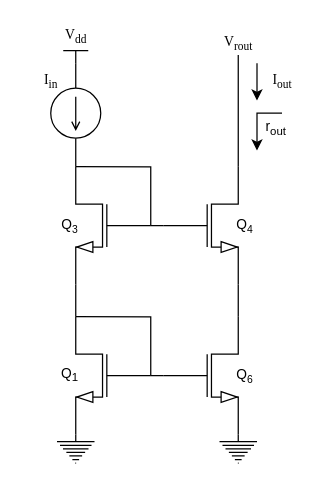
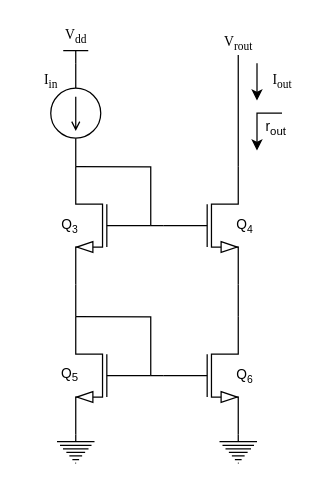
  <mxCell id="0" />
  <mxCell id="1" parent="0" />
  <mxCell id="2" style="edgeStyle=orthogonalEdgeStyle;shape=connector;curved=0;rounded=0;jumpStyle=arc;html=1;exitX=1;exitY=0;exitDx=0;exitDy=0;exitPerimeter=0;strokeColor=default;align=center;verticalAlign=middle;fontFamily=Helvetica;fontSize=11;fontColor=default;labelBackgroundColor=default;endArrow=none;endFill=0;entryX=1;entryY=0.5;entryDx=0;entryDy=0;entryPerimeter=0;" edge="1" parent="1" source="3" target="15"><mxGeometry relative="1" as="geometry"><mxPoint x="59.793" y="90" as="targetPoint" /></mxGeometry></mxCell>
  <mxCell id="3" value="" style="verticalLabelPosition=bottom;shadow=0;dashed=0;align=center;html=1;verticalAlign=top;shape=mxgraph.electrical.transistors.nmos;pointerEvents=1;flipH=1;" vertex="1" parent="1"><mxGeometry x="60" y="130" width="60" height="100" as="geometry" /></mxCell>
  <mxCell id="4" value="" style="verticalLabelPosition=bottom;shadow=0;dashed=0;align=center;html=1;verticalAlign=top;shape=mxgraph.electrical.transistors.nmos;pointerEvents=1;flipH=1;" vertex="1" parent="1"><mxGeometry x="60" y="250" width="60" height="100" as="geometry" /></mxCell>
  <mxCell id="5" style="edgeStyle=orthogonalEdgeStyle;html=1;exitX=1;exitY=1;exitDx=0;exitDy=0;exitPerimeter=0;entryX=1;entryY=0;entryDx=0;entryDy=0;entryPerimeter=0;endArrow=none;endFill=0;jumpStyle=arc;rounded=0;curved=0;" edge="1" parent="1" source="3" target="4"><mxGeometry relative="1" as="geometry" /></mxCell>
  <mxCell id="6" style="edgeStyle=orthogonalEdgeStyle;shape=connector;curved=0;rounded=0;jumpStyle=arc;html=1;exitX=1;exitY=0;exitDx=0;exitDy=0;exitPerimeter=0;strokeColor=default;align=center;verticalAlign=middle;fontFamily=Helvetica;fontSize=11;fontColor=default;labelBackgroundColor=default;endArrow=none;endFill=0;" edge="1" parent="1" source="7"><mxGeometry relative="1" as="geometry"><mxPoint x="190" y="40" as="targetPoint" /></mxGeometry></mxCell>
  <mxCell id="7" value="" style="verticalLabelPosition=bottom;shadow=0;dashed=0;align=center;html=1;verticalAlign=top;shape=mxgraph.electrical.transistors.nmos;pointerEvents=1;flipH=0;" vertex="1" parent="1"><mxGeometry x="130" y="130" width="60" height="100" as="geometry" /></mxCell>
  <mxCell id="8" value="" style="verticalLabelPosition=bottom;shadow=0;dashed=0;align=center;html=1;verticalAlign=top;shape=mxgraph.electrical.transistors.nmos;pointerEvents=1;flipH=0;" vertex="1" parent="1"><mxGeometry x="130" y="250" width="60" height="100" as="geometry" /></mxCell>
  <mxCell id="9" style="edgeStyle=orthogonalEdgeStyle;shape=connector;curved=0;rounded=0;jumpStyle=arc;html=1;exitX=0;exitY=0.5;exitDx=0;exitDy=0;exitPerimeter=0;entryX=0;entryY=0.5;entryDx=0;entryDy=0;entryPerimeter=0;strokeColor=default;align=center;verticalAlign=middle;fontFamily=Helvetica;fontSize=11;fontColor=default;labelBackgroundColor=default;endArrow=none;endFill=0;" edge="1" parent="1" source="8" target="4"><mxGeometry relative="1" as="geometry" /></mxCell>
  <mxCell id="10" style="edgeStyle=orthogonalEdgeStyle;shape=connector;curved=0;rounded=0;jumpStyle=arc;html=1;exitX=0;exitY=0.5;exitDx=0;exitDy=0;exitPerimeter=0;entryX=0;entryY=0.5;entryDx=0;entryDy=0;entryPerimeter=0;strokeColor=default;align=center;verticalAlign=middle;fontFamily=Helvetica;fontSize=11;fontColor=default;labelBackgroundColor=default;endArrow=none;endFill=0;" edge="1" parent="1" source="7" target="3"><mxGeometry relative="1" as="geometry" /></mxCell>
  <mxCell id="11" style="edgeStyle=orthogonalEdgeStyle;shape=connector;curved=0;rounded=0;jumpStyle=arc;html=1;exitX=0;exitY=0.5;exitDx=0;exitDy=0;exitPerimeter=0;entryX=1;entryY=0;entryDx=0;entryDy=0;entryPerimeter=0;strokeColor=default;align=center;verticalAlign=middle;fontFamily=Helvetica;fontSize=11;fontColor=default;labelBackgroundColor=default;endArrow=none;endFill=0;" edge="1" parent="1" source="4" target="4"><mxGeometry relative="1" as="geometry"><Array as="points"><mxPoint x="120" y="253" /></Array></mxGeometry></mxCell>
  <mxCell id="12" style="edgeStyle=orthogonalEdgeStyle;shape=connector;curved=0;rounded=0;jumpStyle=arc;html=1;exitX=0;exitY=0.5;exitDx=0;exitDy=0;exitPerimeter=0;entryX=1;entryY=0;entryDx=0;entryDy=0;entryPerimeter=0;strokeColor=default;align=center;verticalAlign=middle;fontFamily=Helvetica;fontSize=11;fontColor=default;labelBackgroundColor=default;endArrow=none;endFill=0;" edge="1" parent="1" source="3" target="3"><mxGeometry relative="1" as="geometry"><Array as="points"><mxPoint x="120" y="133" /></Array></mxGeometry></mxCell>
  <mxCell id="13" style="edgeStyle=orthogonalEdgeStyle;shape=connector;curved=0;rounded=0;jumpStyle=arc;html=1;exitX=1;exitY=1;exitDx=0;exitDy=0;exitPerimeter=0;entryX=1;entryY=0;entryDx=0;entryDy=0;entryPerimeter=0;strokeColor=default;align=center;verticalAlign=middle;fontFamily=Helvetica;fontSize=11;fontColor=default;labelBackgroundColor=default;endArrow=none;endFill=0;" edge="1" parent="1" source="7" target="8"><mxGeometry relative="1" as="geometry" /></mxCell>
  <mxCell id="14" style="edgeStyle=orthogonalEdgeStyle;shape=connector;curved=0;rounded=0;jumpStyle=arc;html=1;exitX=0;exitY=0.5;exitDx=0;exitDy=0;exitPerimeter=0;strokeColor=default;align=center;verticalAlign=middle;fontFamily=Helvetica;fontSize=11;fontColor=default;labelBackgroundColor=default;endArrow=none;endFill=0;" edge="1" parent="1" source="15"><mxGeometry relative="1" as="geometry"><mxPoint x="60" y="50" as="targetPoint" /></mxGeometry></mxCell>
  <mxCell id="15" value="" style="pointerEvents=1;verticalLabelPosition=bottom;shadow=0;dashed=0;align=center;html=1;verticalAlign=top;shape=mxgraph.electrical.signal_sources.source;aspect=fixed;points=[[0.5,0,0],[1,0.5,0],[0.5,1,0],[0,0.5,0]];elSignalType=dc1;fontFamily=Helvetica;fontSize=11;fontColor=default;labelBackgroundColor=default;rotation=90;" vertex="1" parent="1"><mxGeometry x="40" y="70" width="40" height="40" as="geometry" /></mxCell>
  <mxCell id="16" value="&lt;font face=&quot;Verdana&quot;&gt;I&lt;sub&gt;in&lt;/sub&gt;&lt;/font&gt;" style="text;html=1;align=center;verticalAlign=middle;resizable=0;points=[];autosize=1;strokeColor=none;fillColor=none;fontFamily=Helvetica;fontSize=11;fontColor=default;labelBackgroundColor=default;" vertex="1" parent="1"><mxGeometry x="20" y="50" width="40" height="30" as="geometry" /></mxCell>
  <mxCell id="17" value="&lt;font face=&quot;Verdana&quot; style=&quot;font-size: 11px;&quot;&gt;V&lt;sub style=&quot;&quot;&gt;dd&lt;/sub&gt;&lt;/font&gt;" style="verticalLabelPosition=top;verticalAlign=bottom;shape=mxgraph.electrical.signal_sources.vdd;shadow=0;dashed=0;align=center;strokeWidth=1;fontSize=24;html=1;flipV=1;fontFamily=Helvetica;fontColor=default;labelBackgroundColor=default;" vertex="1" parent="1"><mxGeometry x="50" y="40" width="20" height="10" as="geometry" /></mxCell>
  <mxCell id="18" value="" style="pointerEvents=1;verticalLabelPosition=bottom;shadow=0;dashed=0;align=center;html=1;verticalAlign=top;shape=mxgraph.electrical.signal_sources.protective_earth;fontFamily=Helvetica;fontSize=11;fontColor=default;labelBackgroundColor=default;" vertex="1" parent="1"><mxGeometry x="175" y="347.14" width="30" height="22.86" as="geometry" /></mxCell>
  <mxCell id="19" value="" style="pointerEvents=1;verticalLabelPosition=bottom;shadow=0;dashed=0;align=center;html=1;verticalAlign=top;shape=mxgraph.electrical.signal_sources.protective_earth;fontFamily=Helvetica;fontSize=11;fontColor=default;labelBackgroundColor=default;" vertex="1" parent="1"><mxGeometry x="45" y="347.14" width="30" height="22.86" as="geometry" /></mxCell>
  <mxCell id="20" value="&lt;font face=&quot;Verdana&quot;&gt;V&lt;sub&gt;rout&lt;/sub&gt;&lt;/font&gt;" style="text;html=1;align=center;verticalAlign=middle;resizable=0;points=[];autosize=1;strokeColor=none;fillColor=none;fontFamily=Helvetica;fontSize=11;fontColor=default;labelBackgroundColor=default;" vertex="1" parent="1"><mxGeometry x="165" y="20" width="50" height="30" as="geometry" /></mxCell>
  <mxCell id="21" value="" style="endArrow=classic;html=1;rounded=0;strokeColor=default;align=center;verticalAlign=middle;fontFamily=Helvetica;fontSize=11;fontColor=default;labelBackgroundColor=default;edgeStyle=orthogonalEdgeStyle;jumpStyle=arc;curved=0;" edge="1" parent="1"><mxGeometry width="50" height="50" relative="1" as="geometry"><mxPoint x="205" y="50" as="sourcePoint" /><mxPoint x="205" y="80" as="targetPoint" /></mxGeometry></mxCell>
  <mxCell id="22" value="&lt;font face=&quot;Verdana&quot;&gt;I&lt;sub&gt;out&lt;/sub&gt;&lt;/font&gt;" style="text;html=1;align=center;verticalAlign=middle;resizable=0;points=[];autosize=1;strokeColor=none;fillColor=none;fontFamily=Helvetica;fontSize=11;fontColor=default;labelBackgroundColor=default;" vertex="1" parent="1"><mxGeometry x="205" y="50" width="40" height="30" as="geometry" /></mxCell>
  <mxCell id="23" value="" style="endArrow=classic;html=1;rounded=0;strokeColor=default;align=center;verticalAlign=middle;fontFamily=Helvetica;fontSize=11;fontColor=default;labelBackgroundColor=default;edgeStyle=orthogonalEdgeStyle;jumpStyle=arc;curved=0;strokeWidth=1;" edge="1" parent="1"><mxGeometry width="50" height="50" relative="1" as="geometry"><mxPoint x="225" y="90" as="sourcePoint" /><mxPoint x="205" y="120" as="targetPoint" /><Array as="points"><mxPoint x="205" y="90" /></Array></mxGeometry></mxCell>
  <mxCell id="24" value="r&lt;sub&gt;out&lt;/sub&gt;" style="text;html=1;align=center;verticalAlign=middle;resizable=0;points=[];autosize=1;strokeColor=none;fillColor=none;fontFamily=Helvetica;fontSize=11;fontColor=default;labelBackgroundColor=default;" vertex="1" parent="1"><mxGeometry x="200" y="88" width="40" height="30" as="geometry" /></mxCell>
- <mxCell id="25" value="Q&lt;sub&gt;1&lt;/sub&gt;" style="text;html=1;align=center;verticalAlign=middle;resizable=0;points=[];autosize=1;strokeColor=none;fillColor=none;fontFamily=Helvetica;fontSize=11;fontColor=default;labelBackgroundColor=default;" vertex="1" parent="1"><mxGeometry x="35" y="285" width="40" height="30" as="geometry" /></mxCell>
+ <mxCell id="25" value="Q&lt;sub&gt;5&lt;/sub&gt;" style="text;html=1;align=center;verticalAlign=middle;resizable=0;points=[];autosize=1;strokeColor=none;fillColor=none;fontFamily=Helvetica;fontSize=11;fontColor=default;labelBackgroundColor=default;" vertex="1" parent="1"><mxGeometry x="35" y="285" width="40" height="30" as="geometry" /></mxCell>
  <mxCell id="26" value="Q&lt;font size=&quot;1&quot;&gt;&lt;sub&gt;6&lt;/sub&gt;&lt;/font&gt;" style="text;html=1;align=center;verticalAlign=middle;resizable=0;points=[];autosize=1;strokeColor=none;fillColor=none;fontFamily=Helvetica;fontSize=11;fontColor=default;labelBackgroundColor=default;" vertex="1" parent="1"><mxGeometry x="175" y="285" width="40" height="30" as="geometry" /></mxCell>
  <mxCell id="27" value="Q&lt;font size=&quot;1&quot;&gt;&lt;sub&gt;4&lt;/sub&gt;&lt;/font&gt;" style="text;html=1;align=center;verticalAlign=middle;resizable=0;points=[];autosize=1;strokeColor=none;fillColor=none;fontFamily=Helvetica;fontSize=11;fontColor=default;labelBackgroundColor=default;" vertex="1" parent="1"><mxGeometry x="175" y="165" width="40" height="30" as="geometry" /></mxCell>
  <mxCell id="28" value="Q&lt;font size=&quot;1&quot;&gt;&lt;sub&gt;3&lt;/sub&gt;&lt;/font&gt;" style="text;html=1;align=center;verticalAlign=middle;resizable=0;points=[];autosize=1;strokeColor=none;fillColor=none;fontFamily=Helvetica;fontSize=11;fontColor=default;labelBackgroundColor=default;" vertex="1" parent="1"><mxGeometry x="35" y="165" width="40" height="30" as="geometry" /></mxCell>
